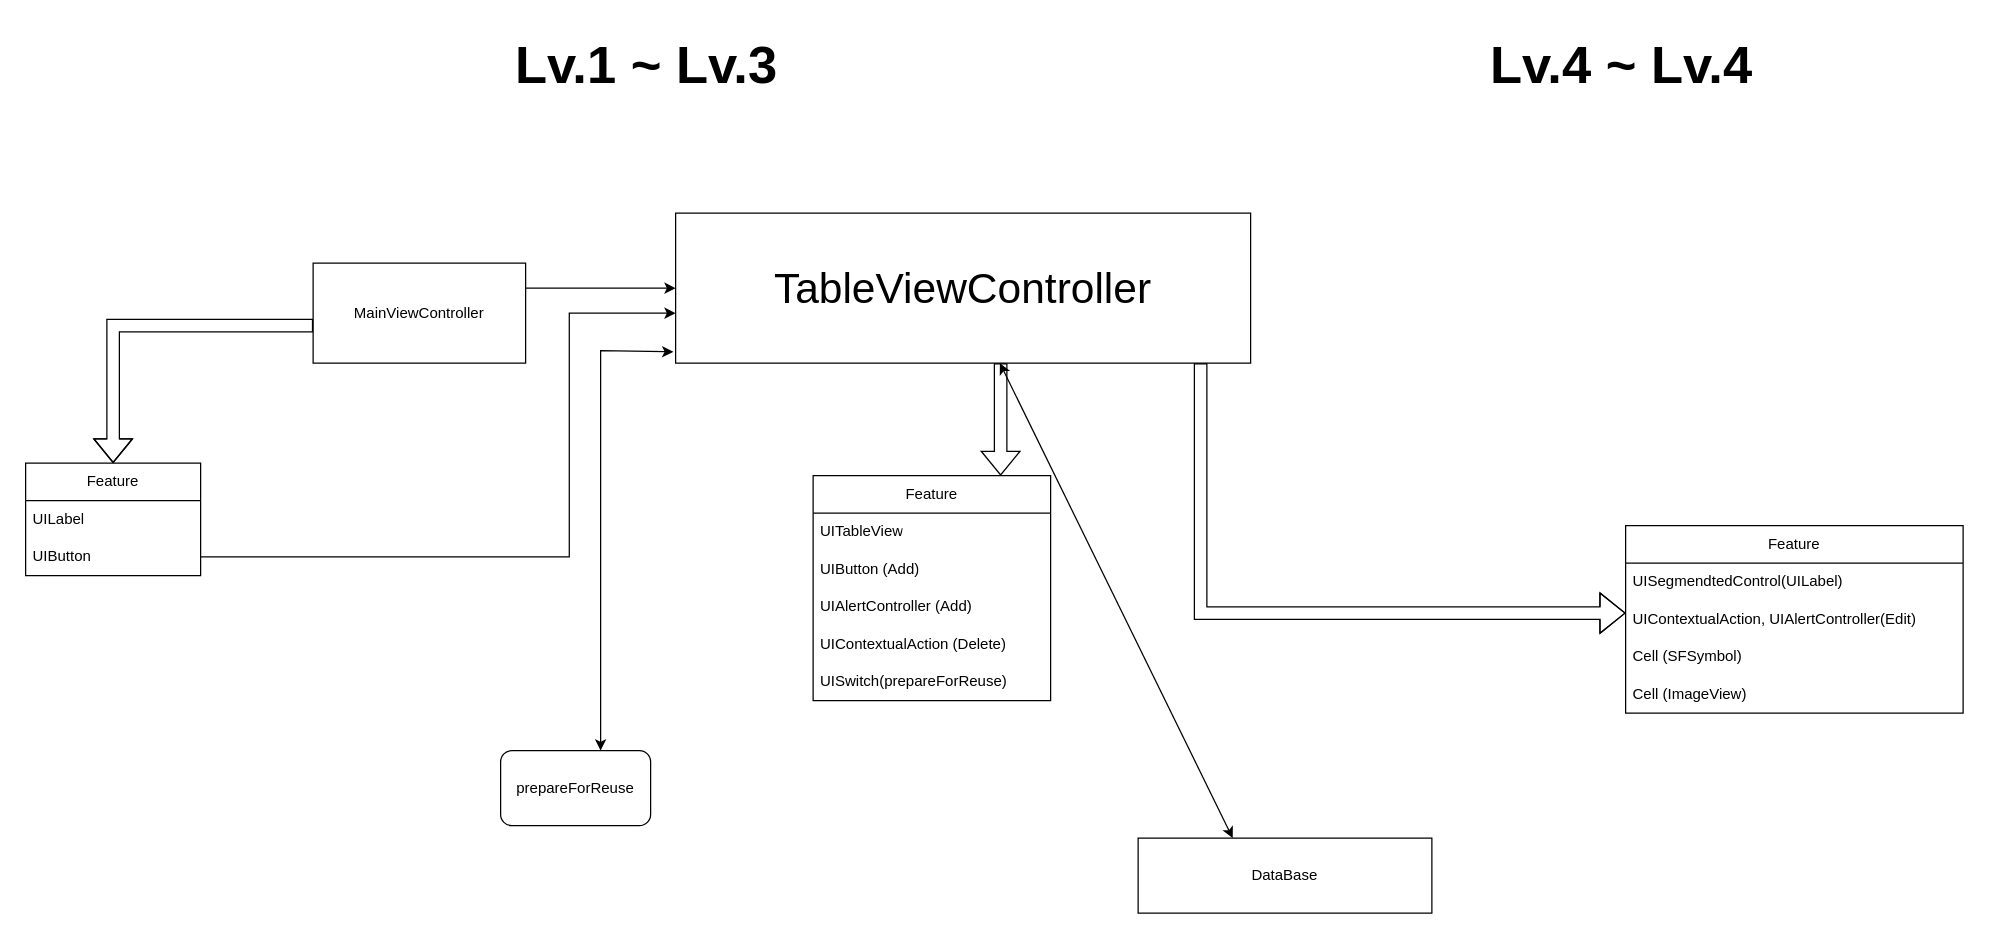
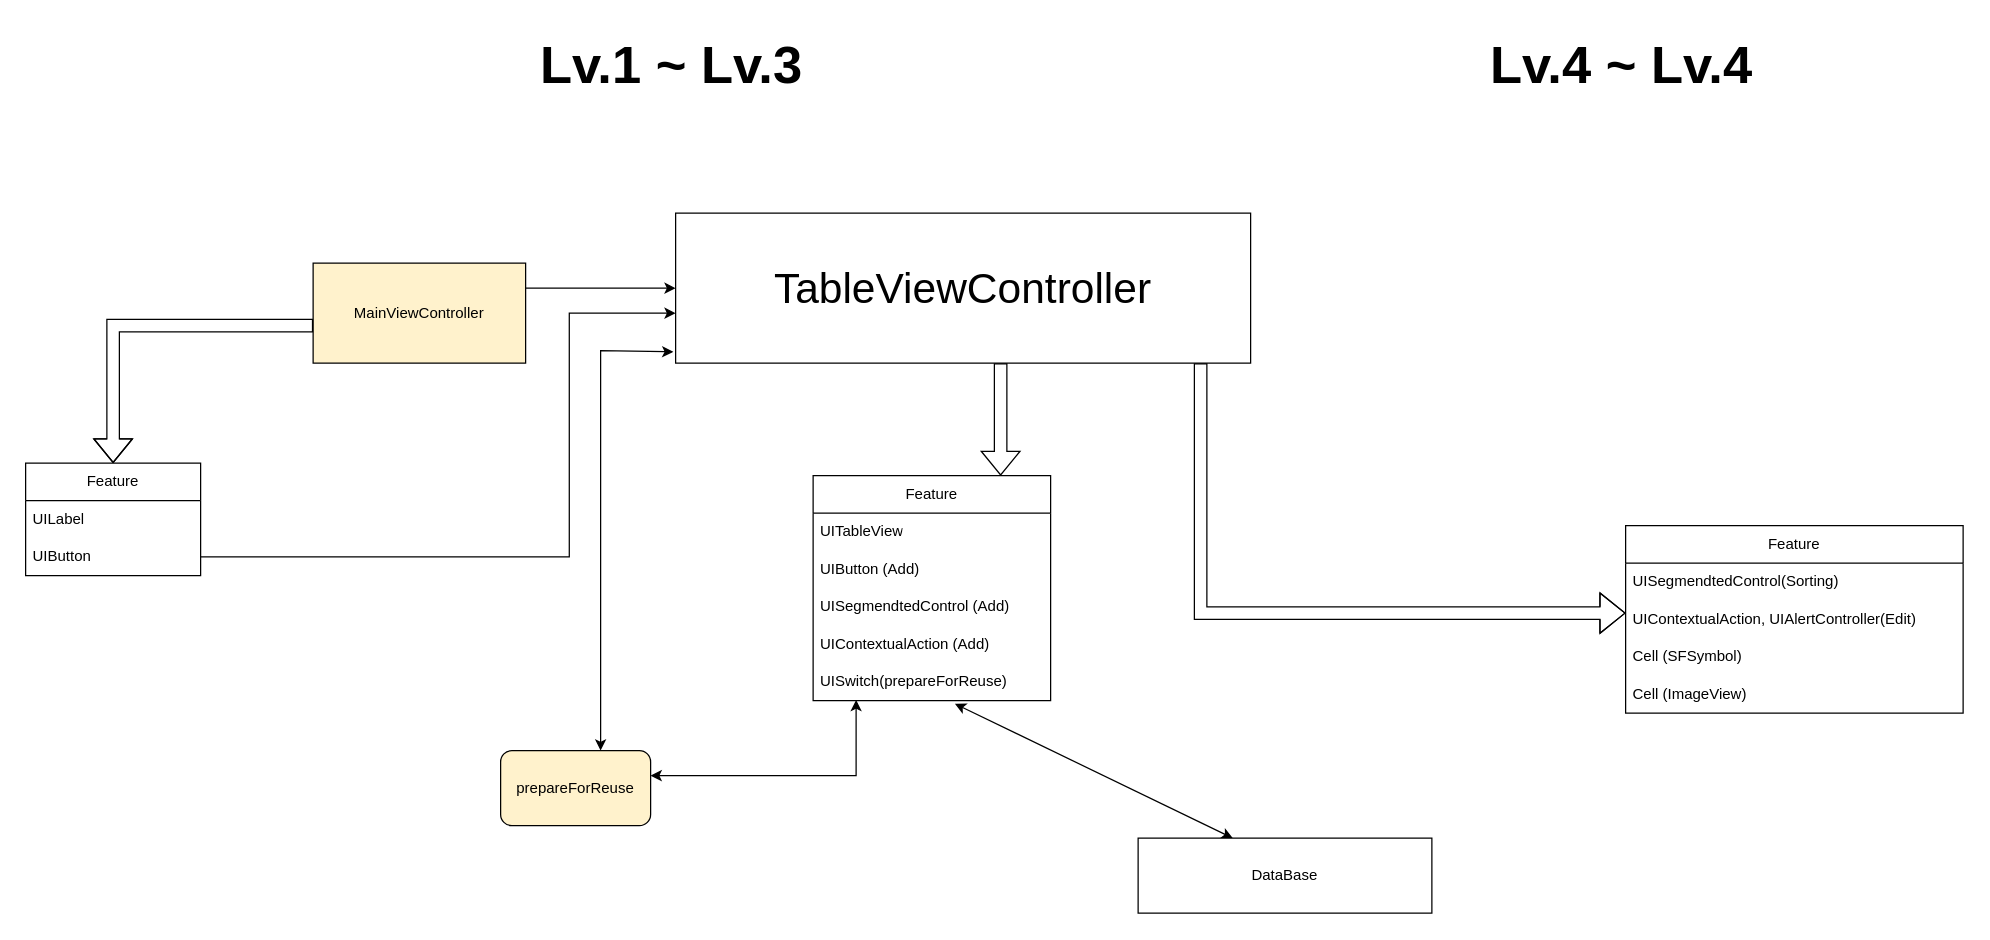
  <mxCell id="0" />
  <mxCell id="1" parent="0" />
- <mxCell id="2" value="MainViewController" style="rounded=0;whiteSpace=wrap;html=1;" parent="1" vertex="1"><mxGeometry x="250" y="210" width="170" height="80" as="geometry" /></mxCell>
+ <mxCell id="2" value="MainViewController" style="rounded=0;whiteSpace=wrap;html=1;fillColor=#fff2cc;" parent="1" vertex="1"><mxGeometry x="250" y="210" width="170" height="80" as="geometry" /></mxCell>
  <mxCell id="3" value="TableViewController" style="rounded=0;whiteSpace=wrap;html=1;strokeWidth=1;fontSize=34;" parent="1" vertex="1"><mxGeometry x="540" y="170" width="460" height="120" as="geometry" /></mxCell>
  <mxCell id="4" value="" style="endArrow=classic;html=1;rounded=0;entryX=0;entryY=0.5;entryDx=0;entryDy=0;" parent="1" edge="1"><mxGeometry width="50" height="50" relative="1" as="geometry"><mxPoint x="420" y="230" as="sourcePoint" /><mxPoint x="540" y="230" as="targetPoint" /></mxGeometry></mxCell>
  <mxCell id="5" value="" style="shape=flexArrow;endArrow=classic;html=1;rounded=0;" parent="1" edge="1"><mxGeometry width="50" height="50" relative="1" as="geometry"><mxPoint x="250" y="260" as="sourcePoint" /><mxPoint x="90" y="370" as="targetPoint" /><Array as="points"><mxPoint x="90" y="260" /></Array></mxGeometry></mxCell>
  <mxCell id="6" value="Feature" style="swimlane;fontStyle=0;childLayout=stackLayout;horizontal=1;startSize=30;horizontalStack=0;resizeParent=1;resizeParentMax=0;resizeLast=0;collapsible=1;marginBottom=0;whiteSpace=wrap;html=1;" parent="1" vertex="1"><mxGeometry x="20" y="370" width="140" height="90" as="geometry" /></mxCell>
  <mxCell id="7" value="UILabel" style="text;strokeColor=none;fillColor=none;align=left;verticalAlign=middle;spacingLeft=4;spacingRight=4;overflow=hidden;points=[[0,0.5],[1,0.5]];portConstraint=eastwest;rotatable=0;whiteSpace=wrap;html=1;" parent="6" vertex="1"><mxGeometry y="30" width="140" height="30" as="geometry" /></mxCell>
  <mxCell id="8" value="UIButton" style="text;strokeColor=none;fillColor=none;align=left;verticalAlign=middle;spacingLeft=4;spacingRight=4;overflow=hidden;points=[[0,0.5],[1,0.5]];portConstraint=eastwest;rotatable=0;whiteSpace=wrap;html=1;" parent="6" vertex="1"><mxGeometry y="60" width="140" height="30" as="geometry" /></mxCell>
  <mxCell id="9" value="" style="shape=flexArrow;endArrow=classic;html=1;rounded=0;" parent="1" edge="1"><mxGeometry width="50" height="50" relative="1" as="geometry"><mxPoint x="800" y="290" as="sourcePoint" /><mxPoint x="800" y="380" as="targetPoint" /></mxGeometry></mxCell>
  <mxCell id="10" value="Feature" style="swimlane;fontStyle=0;childLayout=stackLayout;horizontal=1;startSize=30;horizontalStack=0;resizeParent=1;resizeParentMax=0;resizeLast=0;collapsible=1;marginBottom=0;whiteSpace=wrap;html=1;" parent="1" vertex="1"><mxGeometry x="650" y="380" width="190" height="180" as="geometry" /></mxCell>
  <mxCell id="11" value="UITableView" style="text;strokeColor=none;fillColor=none;align=left;verticalAlign=middle;spacingLeft=4;spacingRight=4;overflow=hidden;points=[[0,0.5],[1,0.5]];portConstraint=eastwest;rotatable=0;whiteSpace=wrap;html=1;" parent="10" vertex="1"><mxGeometry y="30" width="190" height="30" as="geometry" /></mxCell>
  <mxCell id="12" value="UIButton (Add)" style="text;strokeColor=none;fillColor=none;align=left;verticalAlign=middle;spacingLeft=4;spacingRight=4;overflow=hidden;points=[[0,0.5],[1,0.5]];portConstraint=eastwest;rotatable=0;whiteSpace=wrap;html=1;" parent="10" vertex="1"><mxGeometry y="60" width="190" height="30" as="geometry" /></mxCell>
- <mxCell id="13" value="UIAlertController (Add&lt;span style=&quot;background-color: initial;&quot;&gt;)&lt;/span&gt;" style="text;strokeColor=none;fillColor=none;align=left;verticalAlign=middle;spacingLeft=4;spacingRight=4;overflow=hidden;points=[[0,0.5],[1,0.5]];portConstraint=eastwest;rotatable=0;whiteSpace=wrap;html=1;" vertex="1" parent="10"><mxGeometry y="90" width="190" height="30" as="geometry" /></mxCell>
- <mxCell id="14" value="UIContextualAction (Delete)" style="text;strokeColor=none;fillColor=none;align=left;verticalAlign=middle;spacingLeft=4;spacingRight=4;overflow=hidden;points=[[0,0.5],[1,0.5]];portConstraint=eastwest;rotatable=0;whiteSpace=wrap;html=1;" vertex="1" parent="10"><mxGeometry y="120" width="190" height="30" as="geometry" /></mxCell>
+ <mxCell id="13" value="UISegmendtedControl (Add&lt;span style=&quot;background-color: initial;&quot;&gt;)&lt;/span&gt;" style="text;strokeColor=none;fillColor=none;align=left;verticalAlign=middle;spacingLeft=4;spacingRight=4;overflow=hidden;points=[[0,0.5],[1,0.5]];portConstraint=eastwest;rotatable=0;whiteSpace=wrap;html=1;" vertex="1" parent="10"><mxGeometry y="90" width="190" height="30" as="geometry" /></mxCell>
+ <mxCell id="14" value="UIContextualAction (Add)" style="text;strokeColor=none;fillColor=none;align=left;verticalAlign=middle;spacingLeft=4;spacingRight=4;overflow=hidden;points=[[0,0.5],[1,0.5]];portConstraint=eastwest;rotatable=0;whiteSpace=wrap;html=1;" vertex="1" parent="10"><mxGeometry y="120" width="190" height="30" as="geometry" /></mxCell>
  <mxCell id="15" value="UISwitch(prepareForReuse)" style="text;strokeColor=none;fillColor=none;align=left;verticalAlign=middle;spacingLeft=4;spacingRight=4;overflow=hidden;points=[[0,0.5],[1,0.5]];portConstraint=eastwest;rotatable=0;whiteSpace=wrap;html=1;" parent="10" vertex="1"><mxGeometry y="150" width="190" height="30" as="geometry" /></mxCell>
  <mxCell id="16" value="" style="endArrow=classic;html=1;rounded=0;edgeStyle=elbowEdgeStyle;entryX=-0.029;entryY=0.875;entryDx=0;entryDy=0;entryPerimeter=0;exitX=1;exitY=0.5;exitDx=0;exitDy=0;" edge="1" parent="1" source="8"><mxGeometry width="50" height="50" relative="1" as="geometry"><mxPoint x="164.93" y="410" as="sourcePoint" /><mxPoint x="540" y="250" as="targetPoint" /><Array as="points"><mxPoint x="454.93" y="390" /><mxPoint x="454.93" y="330" /></Array></mxGeometry></mxCell>
- <mxCell id="17" value="" style="endArrow=classic;startArrow=classic;html=1;rounded=0;exitX=0.322;exitY=0;exitDx=0;exitDy=0;exitPerimeter=0;" edge="1" parent="1" source="23" target="3"><mxGeometry width="50" height="50" relative="1" as="geometry"><mxPoint x="940.56" y="665.52" as="sourcePoint" /><mxPoint x="680" y="570" as="targetPoint" /></mxGeometry></mxCell>
- <mxCell id="18" value="&lt;h1 style=&quot;margin-top: 0px;&quot;&gt;&lt;font style=&quot;font-size: 42px;&quot;&gt;Lv.1 ~ Lv.3&lt;/font&gt;&lt;/h1&gt;" style="text;html=1;whiteSpace=wrap;overflow=hidden;rounded=0;" vertex="1" parent="1"><mxGeometry x="410" y="20" width="230" height="60" as="geometry" /></mxCell>
- <mxCell id="19" value="prepareForReuse" style="rounded=1;whiteSpace=wrap;html=1;" vertex="1" parent="1"><mxGeometry x="400" y="600" width="120" height="60" as="geometry" /></mxCell>
+ <mxCell id="17" value="" style="endArrow=classic;startArrow=classic;html=1;rounded=0;entryX=0.597;entryY=1.083;entryDx=0;entryDy=0;entryPerimeter=0;exitX=0.322;exitY=0;exitDx=0;exitDy=0;exitPerimeter=0;" edge="1" parent="1" source="23" target="15"><mxGeometry width="50" height="50" relative="1" as="geometry"><mxPoint x="940.56" y="665.52" as="sourcePoint" /><mxPoint x="680" y="570" as="targetPoint" /></mxGeometry></mxCell>
+ <mxCell id="18" value="&lt;h1 style=&quot;margin-top: 0px;&quot;&gt;&lt;font style=&quot;font-size: 42px;&quot;&gt;Lv.1 ~ Lv.3&lt;/font&gt;&lt;/h1&gt;" style="text;html=1;whiteSpace=wrap;overflow=hidden;rounded=0;" vertex="1" parent="1"><mxGeometry x="430" y="20" width="230" height="60" as="geometry" /></mxCell>
+ <mxCell id="19" value="prepareForReuse" style="rounded=1;whiteSpace=wrap;html=1;fillColor=#fff2cc;" vertex="1" parent="1"><mxGeometry x="400" y="600" width="120" height="60" as="geometry" /></mxCell>
+ <mxCell id="20" value="" style="endArrow=classic;startArrow=classic;html=1;rounded=0;edgeStyle=elbowEdgeStyle;elbow=vertical;exitX=0.181;exitY=0.983;exitDx=0;exitDy=0;exitPerimeter=0;" edge="1" parent="1" source="15" target="19"><mxGeometry width="50" height="50" relative="1" as="geometry"><mxPoint x="540" y="750" as="sourcePoint" /><mxPoint x="460" y="680" as="targetPoint" /><Array as="points"><mxPoint x="500" y="620" /></Array></mxGeometry></mxCell>
  <mxCell id="21" value="" style="endArrow=classic;startArrow=classic;html=1;rounded=0;edgeStyle=orthogonalEdgeStyle;entryX=-0.004;entryY=0.925;entryDx=0;entryDy=0;entryPerimeter=0;" edge="1" parent="1" target="3"><mxGeometry width="50" height="50" relative="1" as="geometry"><mxPoint x="480" y="600" as="sourcePoint" /><mxPoint x="490" y="280" as="targetPoint" /><Array as="points"><mxPoint x="480" y="280" /></Array></mxGeometry></mxCell>
  <mxCell id="22" value="&lt;h1 style=&quot;margin-top: 0px;&quot;&gt;&lt;font style=&quot;font-size: 42px;&quot;&gt;Lv.4 ~ Lv.4&lt;/font&gt;&lt;/h1&gt;" style="text;html=1;whiteSpace=wrap;overflow=hidden;rounded=0;" vertex="1" parent="1"><mxGeometry x="1190" y="20" width="230" height="60" as="geometry" /></mxCell>
  <mxCell id="23" value="DataBase" style="rounded=0;whiteSpace=wrap;html=1;" vertex="1" parent="1"><mxGeometry x="910" y="670" width="235" height="60" as="geometry" /></mxCell>
  <mxCell id="24" value="" style="shape=flexArrow;endArrow=classic;html=1;rounded=0;edgeStyle=orthogonalEdgeStyle;endWidth=21.333;endSize=6.347;entryX=0;entryY=0.333;entryDx=0;entryDy=0;entryPerimeter=0;" edge="1" parent="1" target="27"><mxGeometry width="50" height="50" relative="1" as="geometry"><mxPoint x="960" y="290" as="sourcePoint" /><mxPoint x="1140" y="490" as="targetPoint" /><Array as="points"><mxPoint x="960" y="490" /></Array></mxGeometry></mxCell>
  <mxCell id="25" value="Feature" style="swimlane;fontStyle=0;childLayout=stackLayout;horizontal=1;startSize=30;horizontalStack=0;resizeParent=1;resizeParentMax=0;resizeLast=0;collapsible=1;marginBottom=0;whiteSpace=wrap;html=1;" vertex="1" parent="1"><mxGeometry x="1300" y="420" width="270" height="150" as="geometry" /></mxCell>
- <mxCell id="26" value="UISegmendtedControl(UILabel)" style="text;strokeColor=none;fillColor=none;align=left;verticalAlign=middle;spacingLeft=4;spacingRight=4;overflow=hidden;points=[[0,0.5],[1,0.5]];portConstraint=eastwest;rotatable=0;whiteSpace=wrap;html=1;" vertex="1" parent="25"><mxGeometry y="30" width="270" height="30" as="geometry" /></mxCell>
+ <mxCell id="26" value="UISegmendtedControl(Sorting)" style="text;strokeColor=none;fillColor=none;align=left;verticalAlign=middle;spacingLeft=4;spacingRight=4;overflow=hidden;points=[[0,0.5],[1,0.5]];portConstraint=eastwest;rotatable=0;whiteSpace=wrap;html=1;" vertex="1" parent="25"><mxGeometry y="30" width="270" height="30" as="geometry" /></mxCell>
  <mxCell id="27" value="UIContextualAction, UIAlertController(Edit)" style="text;strokeColor=none;fillColor=none;align=left;verticalAlign=middle;spacingLeft=4;spacingRight=4;overflow=hidden;points=[[0,0.5],[1,0.5]];portConstraint=eastwest;rotatable=0;whiteSpace=wrap;html=1;" vertex="1" parent="25"><mxGeometry y="60" width="270" height="30" as="geometry" /></mxCell>
  <mxCell id="28" value="Cell (SFSymbol)" style="text;strokeColor=none;fillColor=none;align=left;verticalAlign=middle;spacingLeft=4;spacingRight=4;overflow=hidden;points=[[0,0.5],[1,0.5]];portConstraint=eastwest;rotatable=0;whiteSpace=wrap;html=1;" vertex="1" parent="25"><mxGeometry y="90" width="270" height="30" as="geometry" /></mxCell>
  <mxCell id="29" value="Cell (ImageView)" style="text;strokeColor=none;fillColor=none;align=left;verticalAlign=middle;spacingLeft=4;spacingRight=4;overflow=hidden;points=[[0,0.5],[1,0.5]];portConstraint=eastwest;rotatable=0;whiteSpace=wrap;html=1;" vertex="1" parent="25"><mxGeometry y="120" width="270" height="30" as="geometry" /></mxCell>
